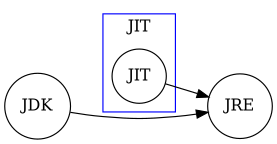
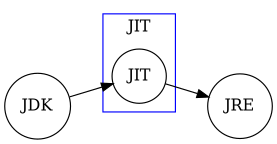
  digraph {
    rankdir=LR
    node [shape=circle]
    JIT
    JRE
    JDK
    subgraph cluster_1 {
      color=blue
      label=JIT
      JIT
    }
    JIT -> JRE
-   JDK -> JRE
+   JDK -> JIT
  }
